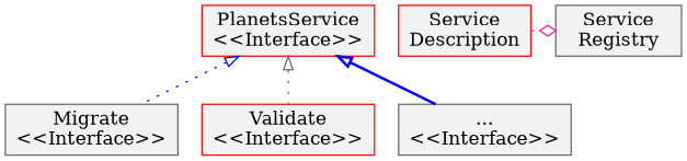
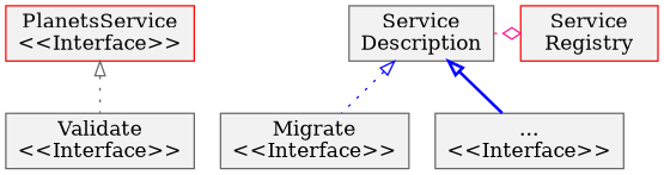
  digraph {
    node [color=red fillcolor=gray95 shape=box style=filled]
    edge [arrowhead=none arrowtail=empty color=blue dir=back style=dotted]
    n1 [label="PlanetsService\n\<\<Interface\>\>" width=1.3]
    n2 [color=gray40 label="Migrate\n\<\<Interface\>\>" width=1.3]
-   n3 [label="Validate\n\<\<Interface\>\>" width=1.3]
+   n3 [color=gray40 label="Validate\n\<\<Interface\>\>" width=1.3]
    n4 [color=gray40 label="...\n\<\<Interface\>\>" width=1.3]
-   n5 [label="Service\nDescription" width=1.3]
-   n6 [color=gray40 label="Service\nRegistry" width=1.3]
-   n1 -> n2
+   n5 [color=gray40 label="Service\nDescription" width=1.3]
+   n6 [label="Service\nRegistry" width=1.3]
+   n5 -> n2
    n1 -> n3 [color=gray40]
-   n1 -> n4 [style=bold]
+   n5 -> n4 [style=bold]
    n5 -> n6 [arrowhead=odiamond color=deeppink constraint=false arrowtail="" dir=""]
  }
